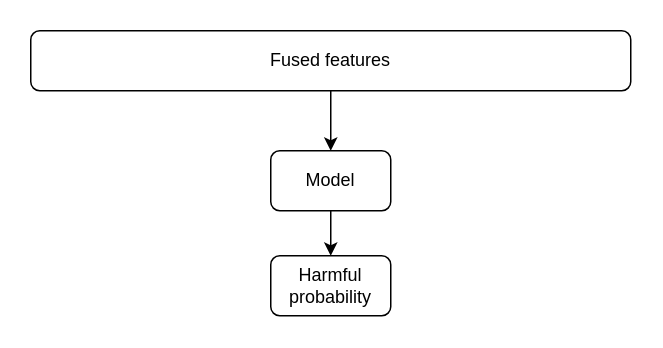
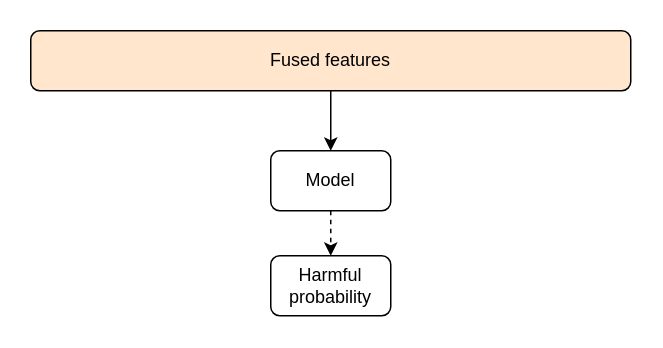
  <mxCell id="0" />
  <mxCell id="1" parent="0" />
  <mxCell id="2" value="Harmful probability" style="rounded=1;whiteSpace=wrap;html=1;" parent="1" vertex="1"><mxGeometry x="180" y="170" width="80" height="40" as="geometry" /></mxCell>
- <mxCell id="3" style="edgeStyle=orthogonalEdgeStyle;rounded=0;orthogonalLoop=1;jettySize=auto;html=1;exitX=0.5;exitY=1;exitDx=0;exitDy=0;entryX=0.5;entryY=0;entryDx=0;entryDy=0;" parent="1" source="4" target="2" edge="1"><mxGeometry relative="1" as="geometry" /></mxCell>
+ <mxCell id="3" style="edgeStyle=orthogonalEdgeStyle;rounded=0;orthogonalLoop=1;jettySize=auto;html=1;exitX=0.5;exitY=1;exitDx=0;exitDy=0;entryX=0.5;entryY=0;entryDx=0;entryDy=0;dashed=1;" parent="1" source="4" target="2" edge="1"><mxGeometry relative="1" as="geometry" /></mxCell>
  <mxCell id="4" value="Model" style="rounded=1;whiteSpace=wrap;html=1;" parent="1" vertex="1"><mxGeometry x="180" y="100" width="80" height="40" as="geometry" /></mxCell>
  <mxCell id="5" style="edgeStyle=orthogonalEdgeStyle;rounded=0;orthogonalLoop=1;jettySize=auto;html=1;exitX=0.5;exitY=1;exitDx=0;exitDy=0;entryX=0.5;entryY=0;entryDx=0;entryDy=0;" parent="1" source="6" target="4" edge="1"><mxGeometry relative="1" as="geometry" /></mxCell>
- <mxCell id="6" value="Fused features" style="rounded=1;whiteSpace=wrap;html=1;" parent="1" vertex="1"><mxGeometry x="20" y="20" width="400" height="40" as="geometry" /></mxCell>
+ <mxCell id="6" value="Fused features" style="rounded=1;whiteSpace=wrap;html=1;fillColor=#ffe6cc;" parent="1" vertex="1"><mxGeometry x="20" y="20" width="400" height="40" as="geometry" /></mxCell>
